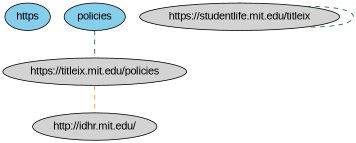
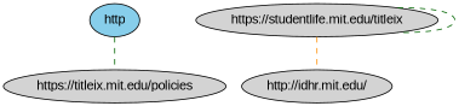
  graph {
    fontname="Liberation Sans"
    node [fillcolor=lightgrey fontname="Liberation Sans" style=filled]
    edge [color=darkgreen fontname="Liberation Sans" style=dashed]
-   https [child_link="['https://titleix.mit.edu/', 'https://titleix.mit.edu/our-office/about', 'https://titleix.mit.edu/our-office/CSMPR', 'https://titleix.mit.edu/policies-procedures/students/procedures', 'https://titleix.mit.edu/title-ix/sexual-harassment', 'https://titleix.mit.edu/policies-procedures/review-misconduct-policies', 'https://titleix.mit.edu/reporting-options/court-orders', 'https://titleix.mit.edu/formal-complaint-processes/information-for-complainant-respondent/information-student-discrimination', 'https://titleix.mit.edu/formal-complaint-processes/information-for-complainant-respondent/information-student-sexual-misconduct', 'https://titleix.mit.edu/formal-complaint-processes/information-for-complainant-respondent/faculty-discrimination', 'https://titleix.mit.edu/formal-complaint-processes/information-for-complainant-respondent/staff-discrimination', 'https://titleix.mit.edu/formal-complaint-processes/information-for-complainant-respondent/employee-title-ix', 'https://titleix.mit.edu/education/pshtraining', 'https://titleix.mit.edu/PSH-resources', 'https://idhr.mit.edu/fileincidentreport', 'https://titleix.mit.edu/reporting-options/responsible-employees']" data="b'\nHome Page | MIT Institute Discrimination and Harassment Response Office\nSkip to main content\nMIT Institute Discrimination and Harassment Response Office\nSearch this site\nEnter the terms you wish to search for.\nOur OfficeAboutFAQStaff & Deputy Title IX CoordinatorsOpen Positions with IDHR TeamBias Response TeamGet InvolvedIDHR Student LiaisonsMIT Change-Maker AwardsHistory & NewsCommittee on Sexual Misconduct Prevention and ResponseNational Academies of Science, Engineering, and Medicine (NASEM) Implementation TeamNASEM Working Groups ReportsNASEM Action CollaborativeAnnual ReportsNewsletterProhibited Conduct (Policies)For Allegations Against StudentsOverview & DefinitionsProcedures for Discrimination & Discriminatory HarassmentFor Allegations Against FacultyOverview & DefinitionsProcedures for Allegations Against FacultyPotential Outcomes & SanctionsFAQFor Allegations Against StaffOverview & DefinitionsProcedures for Allegations Against StaffPotential Outcomes & SanctionsFAQTitle IX Sexual Harassment PolicyReview of Sexual Misconduct PoliciesReporting OptionsReporting to MITReporting to the PoliceEmergency Medical Assistance and Preserving EvidenceAbuse & Harassment Prevention Court OrdersConfidential Resources at MITResponsible Employee InformationReporting to a State or Federal AgencySupportive MeasuresSupportive Measures & ActionsMutual No Contact OrdersResourcesResources for StudentsResources for Faculty & StaffIf You\xe2\x80\x99ve Been AssaultedResolution PathwaysFile a Formal ComplaintAdaptable ResolutionWhat is Adaptable Resolution?Pathways for Adaptable Resolution ProcessesWhat\'s the Process Like?How to Access Adaptable ResolutionInvestigation ProcessIDHR Investigation GuideInformation for Complainants and RespondentsFormal Complaint Against Student: Discrimination & Discriminatory HarassmentFormal Complaint Against Students: Sexual MisconductFormal Complaint Against Faculty: Discrimination & Discriminatory HarassmentFormal Complaint Against Staff: Discrimination & Discriminatory HarassmentFormal Complaint Against Faculty & Staff: Title IX Sexual HarassmentFormal Complaint Processes FlowchartsHearing ProcessDecision MakersExpectations for DecorumAdvisorsEducationStudent Online TrainingRequest a TrainingMaterialsPronoun MaterialsBathroom StickersHow to HelpEducational MaterialsSexual Harassment Prevention Training InitiativeInclusion & Harassment Prevention ResourcesIDHR Staff Training Materials\nSign up for IDHR\'s New Newsletter!\nStay informed about the Office\xe2\x80\x99s resources, initiatives, volunteer opportunities, and more.\nSign up for our mailing list\nReporting an Incident\nLearn more about your reporting options for allegations against Students.\nLearn more about your reporting options for allegations against Faculty and Staff.\nProgress with Institute Commitments\nCommitments WebsiteJuly 2020 Progress ReportNASEM Recommendations Progress ReportBSU/BGSA Recommendations Progress Report\nResponsible Employees\nMost employees have a duty to respond to student disclosures of sex-based discrimination. Managers and Supervisors have an additional duty regarding employee disclosures.\nWhat it means to be a \"Responsible Employee\"\nOnline Conduct\nWe would like to remind the MIT community that all MIT policies and standards of conduct are still in effect, including:\nMind & Hand Book;Policies and Procedures; andAcademic Integrity at MIT\nSign up for IDHR\'s New Newsletter!\nStay informed about the Office\xe2\x80\x99s resources, initiatives, volunteer opportunities, and more.\nSign up for our mailing list\nReporting an Incident\nLearn more about your reporting options for allegations against Students.\nLearn more about your reporting options for allegations against Faculty and Staff.\nProgress with Institute Commitments\nCommitments WebsiteJuly 2020 Progress ReportNASEM Recommendations Progress ReportBSU/BGSA Recommendations Progress Report\nResponsible Employees\nMost employees have a duty to respond to student disclosures of sex-based discrimination. Managers and Supervisors have an additional duty regarding employee disclosures.\nWhat it means to be a \"Responsible Employee\"\nOnline Conduct\nWe would like to remind the MIT community that all MIT policies and standards of conduct are still in effect, including:\nMind & Hand Book;Policies and Procedures; andAcademic Integrity at MIT\nHome Page\nMIT Institute Discrimination and Harassment Response Office\nSubmit an Incident Report\nPlease use this form to seek assistance and information from the IDHR Office for incidents involving discrimination, harassment, or bias.  This includes gender-based discrimination (sexual assault, sexual harassment, intimate partner violence, and stalking).\nNotifying IDHR as a Responsible Employee\nPlease use this form to notify the IDHR Office if you learn of an incident of gender-based discrimination (including sexual assault, sexual harassment, intimate partner violence, and stalking) involving a student or someone you supervise.\nAnnual Report\nFAQs\nIf you\xe2\x80\x99ve been assaulted\nEmergency Contact\nMIT Police: 617-253-1212\nUrgent Care: 617-253-4481\nDean on Call: 617-253-1212\nInstitute Discrimination & Harassment Response Office\nMassachusetts Institute of Technology\n120 Massachusetts Avenue, W31-310, Cambridge, MA 02139\nContact Us\nAccessibility\nQuick Exit'" fillcolor=skyblue]
-   http [child_link="['http://idhr.mit.edu/', 'http://idhr.mit.edu/our-office/about', 'http://idhr.mit.edu/our-office/CSMPR', 'http://idhr.mit.edu/policies-procedures/students/procedures', 'http://idhr.mit.edu/title-ix/sexual-harassment', 'http://idhr.mit.edu/policies-procedures/review-misconduct-policies', 'http://idhr.mit.edu/reporting-options/court-orders', 'http://idhr.mit.edu/formal-complaint-processes/information-for-complainant-respondent/information-student-discrimination', 'http://idhr.mit.edu/formal-complaint-processes/information-for-complainant-respondent/information-student-sexual-misconduct', 'http://idhr.mit.edu/formal-complaint-processes/information-for-complainant-respondent/faculty-discrimination', 'http://idhr.mit.edu/formal-complaint-processes/information-for-complainant-respondent/staff-discrimination', 'http://idhr.mit.edu/formal-complaint-processes/information-for-complainant-respondent/employee-title-ix', 'http://idhr.mit.edu/education/pshtraining', 'http://idhr.mit.edu/PSH-resources', 'https://idhr.mit.edu/fileincidentreport', 'http://idhr.mit.edu/reporting-options/responsible-employees']" data="b'\nHome Page | MIT Institute Discrimination and Harassment Response Office\nSkip to main content\nMIT Institute Discrimination and Harassment Response Office\nSearch this site\nEnter the terms you wish to search for.\nOur OfficeAboutFAQStaff & Deputy Title IX CoordinatorsOpen Positions with IDHR TeamBias Response TeamGet InvolvedIDHR Student LiaisonsMIT Change-Maker AwardsHistory & NewsCommittee on Sexual Misconduct Prevention and ResponseNational Academies of Science, Engineering, and Medicine (NASEM) Implementation TeamNASEM Working Groups ReportsNASEM Action CollaborativeAnnual ReportsNewsletterProhibited Conduct (Policies)For Allegations Against StudentsOverview & DefinitionsProcedures for Discrimination & Discriminatory HarassmentFor Allegations Against FacultyOverview & DefinitionsProcedures for Allegations Against FacultyPotential Outcomes & SanctionsFAQFor Allegations Against StaffOverview & DefinitionsProcedures for Allegations Against StaffPotential Outcomes & SanctionsFAQTitle IX Sexual Harassment PolicyReview of Sexual Misconduct PoliciesReporting OptionsReporting to MITReporting to the PoliceEmergency Medical Assistance and Preserving EvidenceAbuse & Harassment Prevention Court OrdersConfidential Resources at MITResponsible Employee InformationReporting to a State or Federal AgencySupportive MeasuresSupportive Measures & ActionsMutual No Contact OrdersResourcesResources for StudentsResources for Faculty & StaffIf You\xe2\x80\x99ve Been AssaultedResolution PathwaysFile a Formal ComplaintAdaptable ResolutionWhat is Adaptable Resolution?Pathways for Adaptable Resolution ProcessesWhat\'s the Process Like?How to Access Adaptable ResolutionInvestigation ProcessIDHR Investigation GuideInformation for Complainants and RespondentsFormal Complaint Against Student: Discrimination & Discriminatory HarassmentFormal Complaint Against Students: Sexual MisconductFormal Complaint Against Faculty: Discrimination & Discriminatory HarassmentFormal Complaint Against Staff: Discrimination & Discriminatory HarassmentFormal Complaint Against Faculty & Staff: Title IX Sexual HarassmentFormal Complaint Processes FlowchartsHearing ProcessDecision MakersExpectations for DecorumAdvisorsEducationStudent Online TrainingRequest a TrainingMaterialsPronoun MaterialsBathroom StickersHow to HelpEducational MaterialsSexual Harassment Prevention Training InitiativeInclusion & Harassment Prevention ResourcesIDHR Staff Training Materials\nSign up for IDHR\'s New Newsletter!\nStay informed about the Office\xe2\x80\x99s resources, initiatives, volunteer opportunities, and more.\nSign up for our mailing list\nReporting an Incident\nLearn more about your reporting options for allegations against Students.\nLearn more about your reporting options for allegations against Faculty and Staff.\nProgress with Institute Commitments\nCommitments WebsiteJuly 2020 Progress ReportNASEM Recommendations Progress ReportBSU/BGSA Recommendations Progress Report\nResponsible Employees\nMost employees have a duty to respond to student disclosures of sex-based discrimination. Managers and Supervisors have an additional duty regarding employee disclosures.\nWhat it means to be a \"Responsible Employee\"\nOnline Conduct\nWe would like to remind the MIT community that all MIT policies and standards of conduct are still in effect, including:\nMind & Hand Book;Policies and Procedures; andAcademic Integrity at MIT\nSign up for IDHR\'s New Newsletter!\nStay informed about the Office\xe2\x80\x99s resources, initiatives, volunteer opportunities, and more.\nSign up for our mailing list\nReporting an Incident\nLearn more about your reporting options for allegations against Students.\nLearn more about your reporting options for allegations against Faculty and Staff.\nProgress with Institute Commitments\nCommitments WebsiteJuly 2020 Progress ReportNASEM Recommendations Progress ReportBSU/BGSA Recommendations Progress Report\nResponsible Employees\nMost employees have a duty to respond to student disclosures of sex-based discrimination. Managers and Supervisors have an additional duty regarding employee disclosures.\nWhat it means to be a \"Responsible Employee\"\nOnline Conduct\nWe would like to remind the MIT community that all MIT policies and standards of conduct are still in effect, including:\nMind & Hand Book;Policies and Procedures; andAcademic Integrity at MIT\nHome Page\nMIT Institute Discrimination and Harassment Response Office\nSubmit an Incident Report\nPlease use this form to seek assistance and information from the IDHR Office for incidents involving discrimination, harassment, or bias.  This includes gender-based discrimination (sexual assault, sexual harassment, intimate partner violence, and stalking).\nNotifying IDHR as a Responsible Employee\nPlease use this form to notify the IDHR Office if you learn of an incident of gender-based discrimination (including sexual assault, sexual harassment, intimate partner violence, and stalking) involving a student or someone you supervise.\nAnnual Report\nFAQs\nIf you\xe2\x80\x99ve been assaulted\nEmergency Contact\nMIT Police: 617-253-1212\nUrgent Care: 617-253-4481\nDean on Call: 617-253-1212\nInstitute Discrimination & Harassment Response Office\nMassachusetts Institute of Technology\n120 Massachusetts Avenue, W31-310, Cambridge, MA 02139\nContact Us\nAccessibility\nQuick Exit'" fillcolor=skyblue label=policies]
+   http [child_link="['http://idhr.mit.edu/', 'http://idhr.mit.edu/our-office/about', 'http://idhr.mit.edu/our-office/CSMPR', 'http://idhr.mit.edu/policies-procedures/students/procedures', 'http://idhr.mit.edu/title-ix/sexual-harassment', 'http://idhr.mit.edu/policies-procedures/review-misconduct-policies', 'http://idhr.mit.edu/reporting-options/court-orders', 'http://idhr.mit.edu/formal-complaint-processes/information-for-complainant-respondent/information-student-discrimination', 'http://idhr.mit.edu/formal-complaint-processes/information-for-complainant-respondent/information-student-sexual-misconduct', 'http://idhr.mit.edu/formal-complaint-processes/information-for-complainant-respondent/faculty-discrimination', 'http://idhr.mit.edu/formal-complaint-processes/information-for-complainant-respondent/staff-discrimination', 'http://idhr.mit.edu/formal-complaint-processes/information-for-complainant-respondent/employee-title-ix', 'http://idhr.mit.edu/education/pshtraining', 'http://idhr.mit.edu/PSH-resources', 'https://idhr.mit.edu/fileincidentreport', 'http://idhr.mit.edu/reporting-options/responsible-employees']" data="b'\nHome Page | MIT Institute Discrimination and Harassment Response Office\nSkip to main content\nMIT Institute Discrimination and Harassment Response Office\nSearch this site\nEnter the terms you wish to search for.\nOur OfficeAboutFAQStaff & Deputy Title IX CoordinatorsOpen Positions with IDHR TeamBias Response TeamGet InvolvedIDHR Student LiaisonsMIT Change-Maker AwardsHistory & NewsCommittee on Sexual Misconduct Prevention and ResponseNational Academies of Science, Engineering, and Medicine (NASEM) Implementation TeamNASEM Working Groups ReportsNASEM Action CollaborativeAnnual ReportsNewsletterProhibited Conduct (Policies)For Allegations Against StudentsOverview & DefinitionsProcedures for Discrimination & Discriminatory HarassmentFor Allegations Against FacultyOverview & DefinitionsProcedures for Allegations Against FacultyPotential Outcomes & SanctionsFAQFor Allegations Against StaffOverview & DefinitionsProcedures for Allegations Against StaffPotential Outcomes & SanctionsFAQTitle IX Sexual Harassment PolicyReview of Sexual Misconduct PoliciesReporting OptionsReporting to MITReporting to the PoliceEmergency Medical Assistance and Preserving EvidenceAbuse & Harassment Prevention Court OrdersConfidential Resources at MITResponsible Employee InformationReporting to a State or Federal AgencySupportive MeasuresSupportive Measures & ActionsMutual No Contact OrdersResourcesResources for StudentsResources for Faculty & StaffIf You\xe2\x80\x99ve Been AssaultedResolution PathwaysFile a Formal ComplaintAdaptable ResolutionWhat is Adaptable Resolution?Pathways for Adaptable Resolution ProcessesWhat\'s the Process Like?How to Access Adaptable ResolutionInvestigation ProcessIDHR Investigation GuideInformation for Complainants and RespondentsFormal Complaint Against Student: Discrimination & Discriminatory HarassmentFormal Complaint Against Students: Sexual MisconductFormal Complaint Against Faculty: Discrimination & Discriminatory HarassmentFormal Complaint Against Staff: Discrimination & Discriminatory HarassmentFormal Complaint Against Faculty & Staff: Title IX Sexual HarassmentFormal Complaint Processes FlowchartsHearing ProcessDecision MakersExpectations for DecorumAdvisorsEducationStudent Online TrainingRequest a TrainingMaterialsPronoun MaterialsBathroom StickersHow to HelpEducational MaterialsSexual Harassment Prevention Training InitiativeInclusion & Harassment Prevention ResourcesIDHR Staff Training Materials\nSign up for IDHR\'s New Newsletter!\nStay informed about the Office\xe2\x80\x99s resources, initiatives, volunteer opportunities, and more.\nSign up for our mailing list\nReporting an Incident\nLearn more about your reporting options for allegations against Students.\nLearn more about your reporting options for allegations against Faculty and Staff.\nProgress with Institute Commitments\nCommitments WebsiteJuly 2020 Progress ReportNASEM Recommendations Progress ReportBSU/BGSA Recommendations Progress Report\nResponsible Employees\nMost employees have a duty to respond to student disclosures of sex-based discrimination. Managers and Supervisors have an additional duty regarding employee disclosures.\nWhat it means to be a \"Responsible Employee\"\nOnline Conduct\nWe would like to remind the MIT community that all MIT policies and standards of conduct are still in effect, including:\nMind & Hand Book;Policies and Procedures; andAcademic Integrity at MIT\nSign up for IDHR\'s New Newsletter!\nStay informed about the Office\xe2\x80\x99s resources, initiatives, volunteer opportunities, and more.\nSign up for our mailing list\nReporting an Incident\nLearn more about your reporting options for allegations against Students.\nLearn more about your reporting options for allegations against Faculty and Staff.\nProgress with Institute Commitments\nCommitments WebsiteJuly 2020 Progress ReportNASEM Recommendations Progress ReportBSU/BGSA Recommendations Progress Report\nResponsible Employees\nMost employees have a duty to respond to student disclosures of sex-based discrimination. Managers and Supervisors have an additional duty regarding employee disclosures.\nWhat it means to be a \"Responsible Employee\"\nOnline Conduct\nWe would like to remind the MIT community that all MIT policies and standards of conduct are still in effect, including:\nMind & Hand Book;Policies and Procedures; andAcademic Integrity at MIT\nHome Page\nMIT Institute Discrimination and Harassment Response Office\nSubmit an Incident Report\nPlease use this form to seek assistance and information from the IDHR Office for incidents involving discrimination, harassment, or bias.  This includes gender-based discrimination (sexual assault, sexual harassment, intimate partner violence, and stalking).\nNotifying IDHR as a Responsible Employee\nPlease use this form to notify the IDHR Office if you learn of an incident of gender-based discrimination (including sexual assault, sexual harassment, intimate partner violence, and stalking) involving a student or someone you supervise.\nAnnual Report\nFAQs\nIf you\xe2\x80\x99ve been assaulted\nEmergency Contact\nMIT Police: 617-253-1212\nUrgent Care: 617-253-4481\nDean on Call: 617-253-1212\nInstitute Discrimination & Harassment Response Office\nMassachusetts Institute of Technology\n120 Massachusetts Avenue, W31-310, Cambridge, MA 02139\nContact Us\nAccessibility\nQuick Exit'" fillcolor=skyblue]
    "https://titleix.mit.edu/policies"
    "https://studentlife.mit.edu/titleix"
    "http://idhr.mit.edu/"
    http -- "https://titleix.mit.edu/policies"
    "https://studentlife.mit.edu/titleix" -- "https://studentlife.mit.edu/titleix"
-   "https://titleix.mit.edu/policies" -- "http://idhr.mit.edu/" [color=darkorange]
+   "https://studentlife.mit.edu/titleix" -- "http://idhr.mit.edu/" [color=darkorange]
  }
